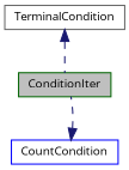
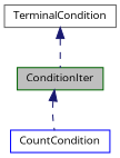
  digraph {
    fontname="Open Sans"
    node [fillcolor=white fontname="Open Sans" fontsize=10 shape=record style=filled]
    edge [color=midnightblue dir=back fontname="Open Sans" fontsize=10 labelfontname=Helvetica labelfontsize=10 style=dashed]
    n1 [color=darkgreen fillcolor=grey75 fontcolor=black height=0.2 label=ConditionIter width=0.4]
    n2 [color=blue height=0.2 label=CountCondition width=0.4]
    n3 [color=gray40 height=0.2 label=TerminalCondition width=0.4]
-   n2 -> n1
+   n1 -> n2
    n3 -> n1
  }
